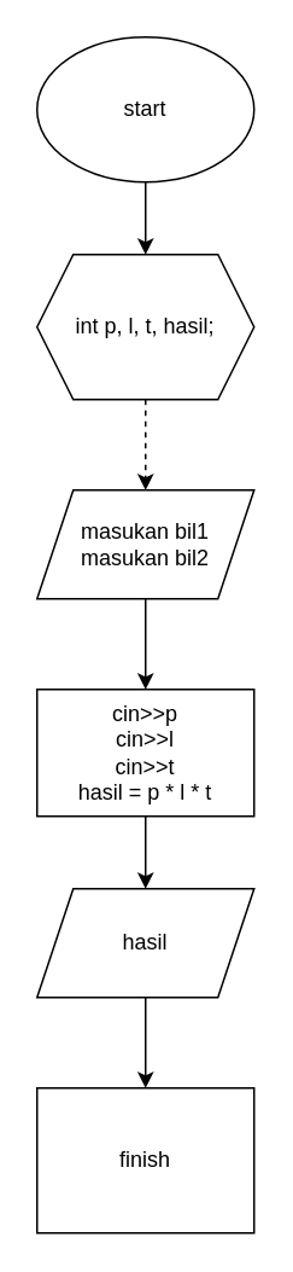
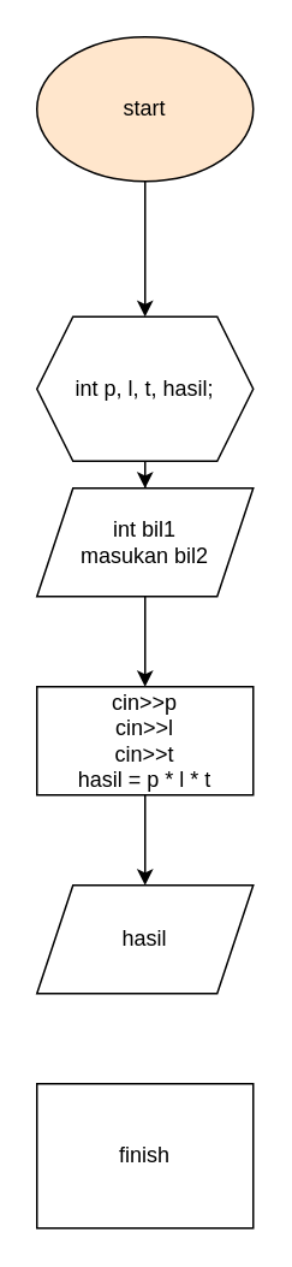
  <mxCell id="0" />
  <mxCell id="1" parent="0" />
  <mxCell id="2" style="edgeStyle=orthogonalEdgeStyle;rounded=0;orthogonalLoop=1;jettySize=auto;html=1;" edge="1" parent="1" source="3" target="5"><mxGeometry relative="1" as="geometry" /></mxCell>
- <mxCell id="3" value="start" style="ellipse;whiteSpace=wrap;html=1;" vertex="1" parent="1"><mxGeometry x="20" y="20" width="120" height="80" as="geometry" /></mxCell>
+ <mxCell id="3" value="start" style="ellipse;whiteSpace=wrap;html=1;fillColor=#ffe6cc;" vertex="1" parent="1"><mxGeometry x="20" y="20" width="120" height="80" as="geometry" /></mxCell>
  <mxCell id="4" style="edgeStyle=orthogonalEdgeStyle;rounded=0;orthogonalLoop=1;jettySize=auto;html=1;dashed=1;" edge="1" parent="1" source="5" target="7"><mxGeometry relative="1" as="geometry" /></mxCell>
- <mxCell id="5" value="int p, l, t, hasil;" style="shape=hexagon;perimeter=hexagonPerimeter2;whiteSpace=wrap;html=1;fixedSize=1;" vertex="1" parent="1"><mxGeometry x="20" y="140" width="120" height="80" as="geometry" /></mxCell>
+ <mxCell id="5" value="int p, l, t, hasil;" style="shape=hexagon;perimeter=hexagonPerimeter2;whiteSpace=wrap;html=1;fixedSize=1;" vertex="1" parent="1"><mxGeometry x="20" y="175" width="120" height="80" as="geometry" /></mxCell>
  <mxCell id="6" style="edgeStyle=orthogonalEdgeStyle;rounded=0;orthogonalLoop=1;jettySize=auto;html=1;" edge="1" parent="1" source="7" target="9"><mxGeometry relative="1" as="geometry" /></mxCell>
- <mxCell id="7" value="masukan bil1&lt;br&gt;masukan bil2" style="shape=parallelogram;perimeter=parallelogramPerimeter;whiteSpace=wrap;html=1;fixedSize=1;" vertex="1" parent="1"><mxGeometry x="20" y="270" width="120" height="60" as="geometry" /></mxCell>
+ <mxCell id="7" value="int bil1&lt;br&gt;masukan bil2" style="shape=parallelogram;perimeter=parallelogramPerimeter;whiteSpace=wrap;html=1;fixedSize=1;" vertex="1" parent="1"><mxGeometry x="20" y="270" width="120" height="60" as="geometry" /></mxCell>
  <mxCell id="8" style="edgeStyle=orthogonalEdgeStyle;rounded=0;orthogonalLoop=1;jettySize=auto;html=1;entryX=0.5;entryY=0;entryDx=0;entryDy=0;" edge="1" parent="1" source="9" target="11"><mxGeometry relative="1" as="geometry"><mxPoint x="80" y="470" as="targetPoint" /></mxGeometry></mxCell>
- <mxCell id="9" value="cin&amp;gt;&amp;gt;p&lt;br&gt;cin&amp;gt;&amp;gt;l&lt;br&gt;cin&amp;gt;&amp;gt;t&lt;br&gt;hasil = p * l * t" style="rounded=0;whiteSpace=wrap;html=1;" vertex="1" parent="1"><mxGeometry x="20" y="380" width="120" height="70" as="geometry" /></mxCell>
- <mxCell id="10" value="" style="edgeStyle=orthogonalEdgeStyle;rounded=0;orthogonalLoop=1;jettySize=auto;html=1;" edge="1" parent="1" source="11" target="12"><mxGeometry relative="1" as="geometry" /></mxCell>
+ <mxCell id="9" value="cin&amp;gt;&amp;gt;p&lt;br&gt;cin&amp;gt;&amp;gt;l&lt;br&gt;cin&amp;gt;&amp;gt;t&lt;br&gt;hasil = p * l * t" style="rounded=0;whiteSpace=wrap;html=1;" vertex="1" parent="1"><mxGeometry x="20" y="380" width="120" height="60" as="geometry" /></mxCell>
  <mxCell id="11" value="hasil" style="shape=parallelogram;perimeter=parallelogramPerimeter;whiteSpace=wrap;html=1;fixedSize=1;" vertex="1" parent="1"><mxGeometry x="20" y="490" width="120" height="60" as="geometry" /></mxCell>
  <mxCell id="12" value="finish" style="whiteSpace=wrap;html=1;rounded=0;" vertex="1" parent="1"><mxGeometry x="20" y="600" width="120" height="80" as="geometry" /></mxCell>
